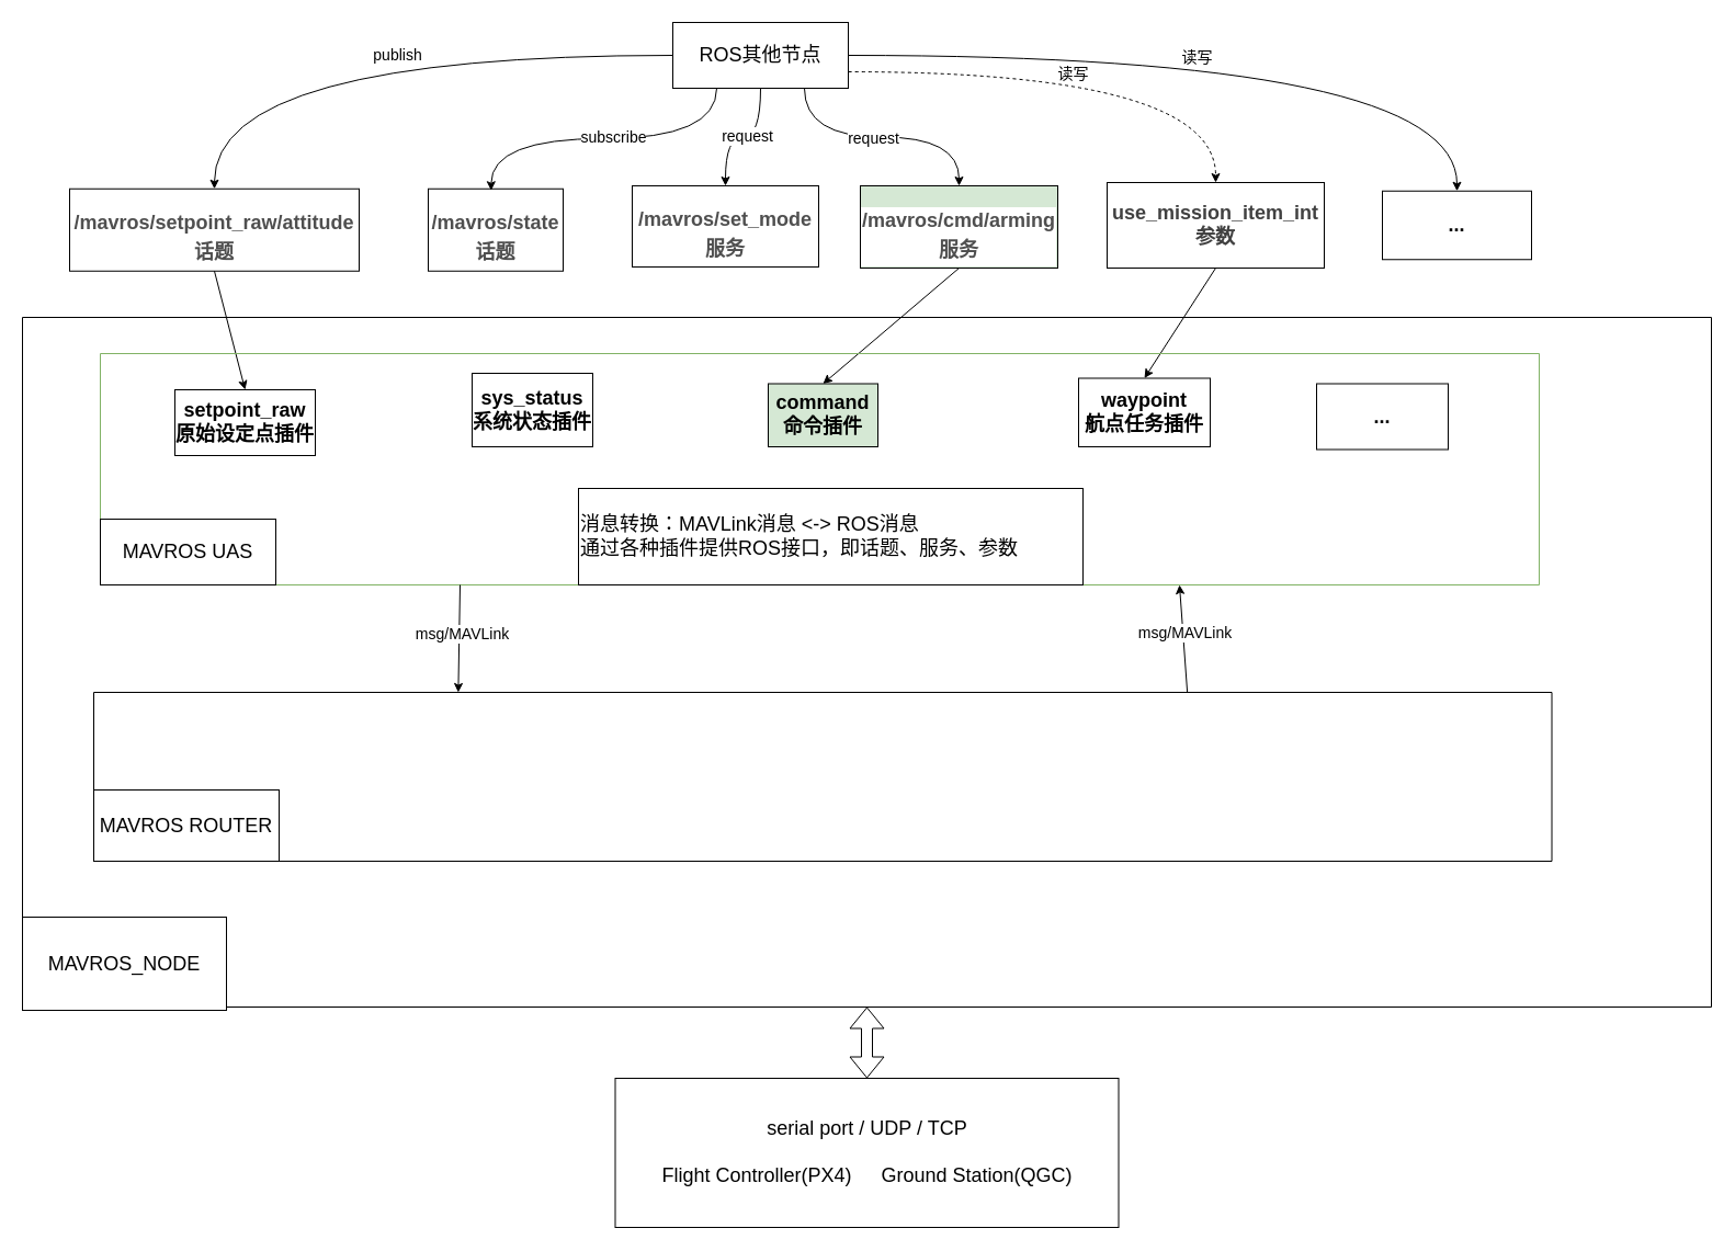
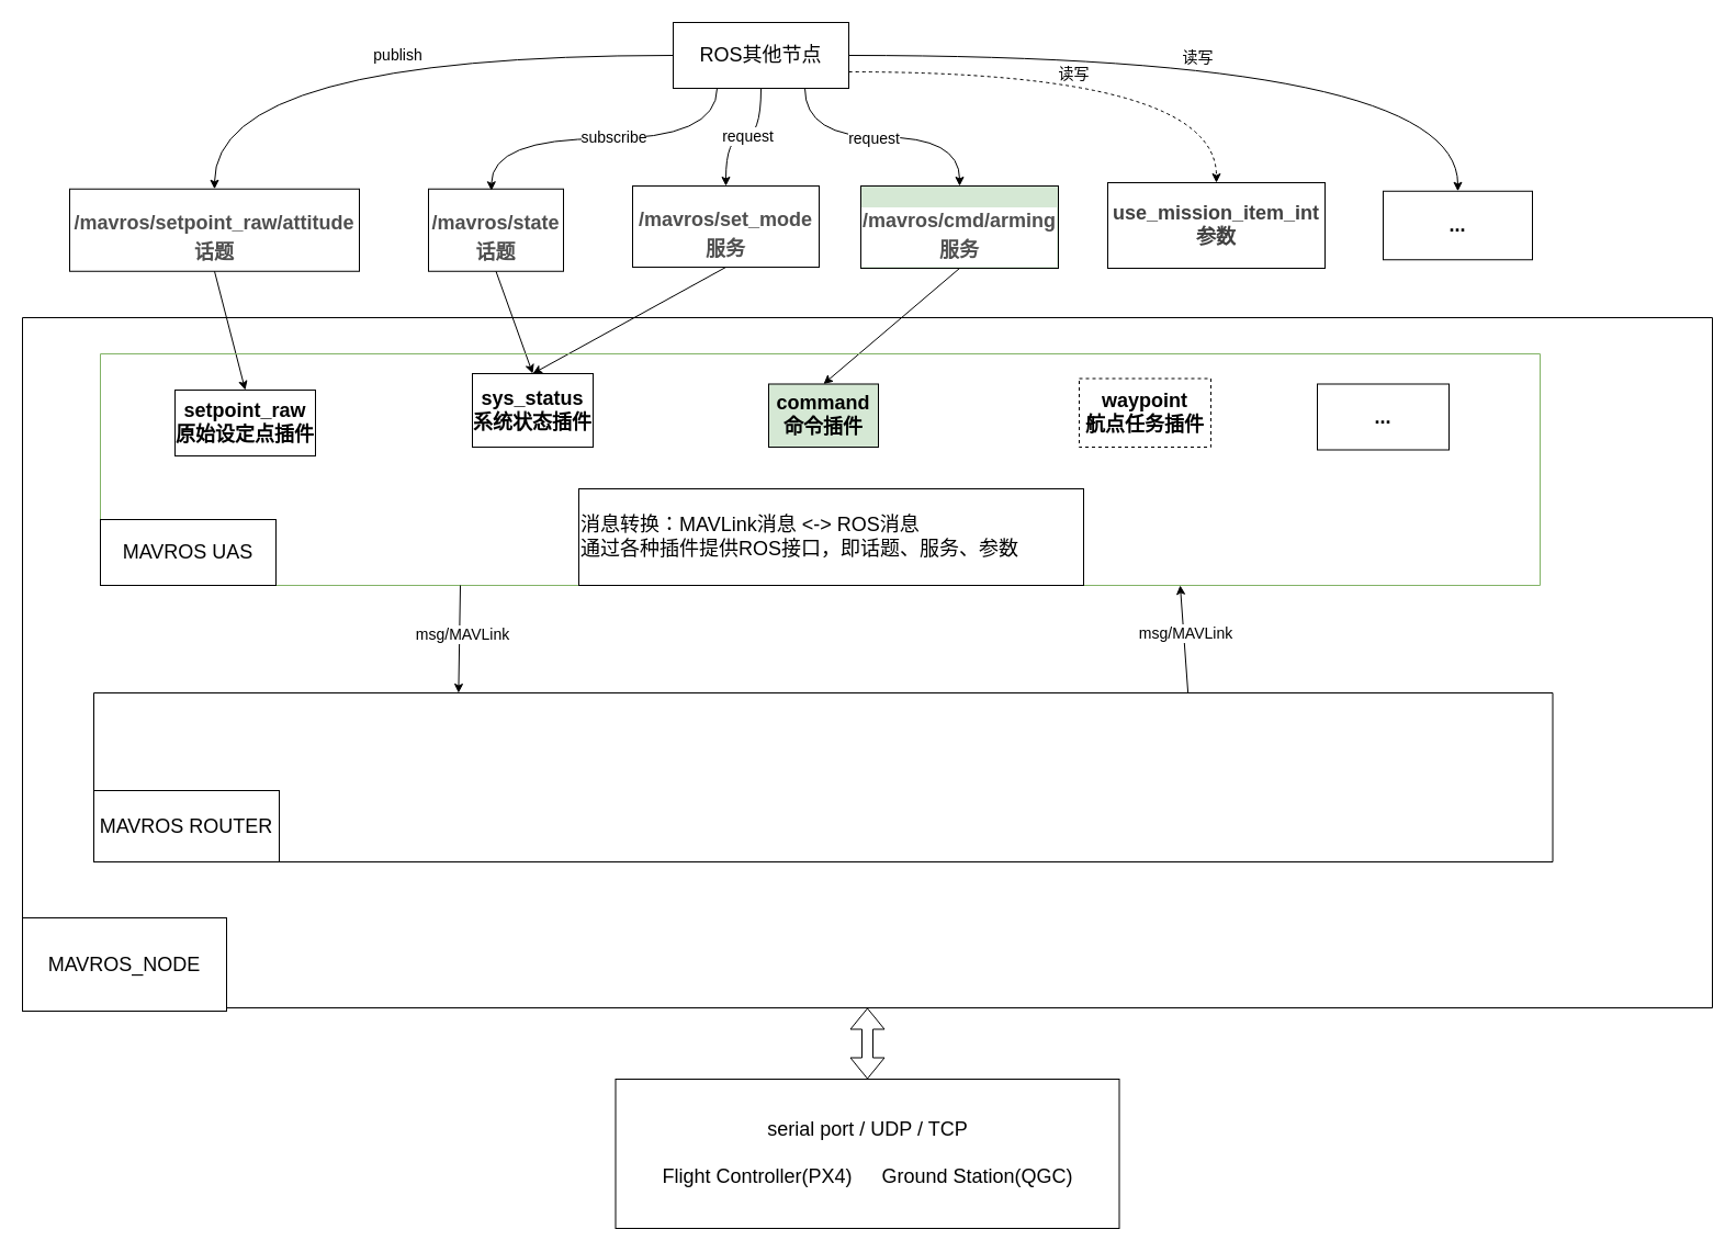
  <mxCell id="0" />
  <mxCell id="1" parent="0" />
  <mxCell id="2" value="&lt;font style=&quot;font-size: 18px;&quot;&gt;ROS其他节点&lt;/font&gt;" style="rounded=0;whiteSpace=wrap;html=1;" parent="1" vertex="1"><mxGeometry x="613" y="20" width="160" height="60" as="geometry" /></mxCell>
  <mxCell id="3" value="&lt;h5 style=&quot;box-sizing: border-box; outline: 0px; margin: 24px 0px 8px; padding: 0px; line-height: 24px; font-synthesis-style: auto; overflow-wrap: break-word; background-color: rgb(255, 255, 255); color: rgb(79, 79, 79);&quot;&gt;&lt;font style=&quot;font-size: 18px;&quot;&gt;/mavros/state话题&lt;/font&gt;&lt;/h5&gt;" style="rounded=0;whiteSpace=wrap;html=1;align=center;" parent="1" vertex="1"><mxGeometry x="390" y="171.75" width="123" height="75" as="geometry" /></mxCell>
  <mxCell id="4" value="&lt;h5 style=&quot;box-sizing: border-box; outline: 0px; margin: 24px 0px 8px; padding: 0px; line-height: 24px; font-synthesis-style: auto; overflow-wrap: break-word; color: rgb(79, 79, 79); background-color: rgb(255, 255, 255);&quot;&gt;&lt;font style=&quot;font-size: 18px;&quot;&gt;/mavros/setpoint_raw/attitude话题&lt;/font&gt;&lt;/h5&gt;" style="rounded=0;whiteSpace=wrap;html=1;align=center;" parent="1" vertex="1"><mxGeometry x="63" y="171.75" width="264" height="75" as="geometry" /></mxCell>
  <mxCell id="5" value="&lt;h5 style=&quot;box-sizing: border-box; outline: 0px; margin: 24px 0px 8px; padding: 0px; line-height: 24px; font-synthesis-style: auto; overflow-wrap: break-word; color: rgb(79, 79, 79); background-color: rgb(255, 255, 255);&quot;&gt;&lt;font style=&quot;font-size: 18px;&quot;&gt;/mavros/cmd/arming服务&lt;/font&gt;&lt;/h5&gt;" style="whiteSpace=wrap;html=1;align=center;fillColor=#d5e8d4;" parent="1" vertex="1"><mxGeometry x="784" y="169" width="180" height="75" as="geometry" /></mxCell>
  <mxCell id="6" value="&lt;h5 style=&quot;box-sizing: border-box; outline: 0px; margin: 24px 0px 8px; padding: 0px; line-height: 24px; font-synthesis-style: auto; overflow-wrap: break-word; color: rgb(79, 79, 79); background-color: rgb(255, 255, 255);&quot;&gt;&lt;font style=&quot;font-size: 18px;&quot;&gt;/mavros/set_mode服务&lt;/font&gt;&lt;/h5&gt;" style="rounded=0;whiteSpace=wrap;html=1;align=center;" parent="1" vertex="1"><mxGeometry x="576" y="169" width="170" height="74" as="geometry" /></mxCell>
  <mxCell id="7" value="&lt;span style=&quot;text-align: start; color: rgb(64, 64, 64);&quot;&gt;&lt;font style=&quot;font-size: 18px;&quot;&gt;&lt;b&gt;use_mission_item_int参数&lt;/b&gt;&lt;/font&gt;&lt;/span&gt;" style="rounded=0;whiteSpace=wrap;html=1;" parent="1" vertex="1"><mxGeometry x="1009" y="166" width="198" height="78" as="geometry" /></mxCell>
  <mxCell id="8" value="&lt;b&gt;&lt;font style=&quot;font-size: 18px;&quot;&gt;...&lt;/font&gt;&lt;/b&gt;" style="rounded=0;whiteSpace=wrap;html=1;" parent="1" vertex="1"><mxGeometry x="1260" y="173.75" width="136" height="62.5" as="geometry" /></mxCell>
  <mxCell id="9" style="edgeStyle=orthogonalEdgeStyle;rounded=0;orthogonalLoop=1;jettySize=auto;html=1;exitX=0.25;exitY=1;exitDx=0;exitDy=0;entryX=0.466;entryY=0.02;entryDx=0;entryDy=0;entryPerimeter=0;curved=1;" parent="1" source="2" target="3" edge="1"><mxGeometry relative="1" as="geometry" /></mxCell>
  <mxCell id="10" value="&lt;font style=&quot;font-size: 14px;&quot;&gt;subscribe&lt;/font&gt;" style="edgeLabel;html=1;align=center;verticalAlign=middle;resizable=0;points=[];" parent="9" vertex="1" connectable="0"><mxGeometry x="-0.066" y="-1" relative="1" as="geometry"><mxPoint as="offset" /></mxGeometry></mxCell>
  <mxCell id="11" style="edgeStyle=orthogonalEdgeStyle;rounded=0;orthogonalLoop=1;jettySize=auto;html=1;exitX=0;exitY=0.5;exitDx=0;exitDy=0;entryX=0.5;entryY=0;entryDx=0;entryDy=0;curved=1;" parent="1" source="2" target="4" edge="1"><mxGeometry relative="1" as="geometry"><mxPoint x="1034" y="94" as="sourcePoint" /><mxPoint x="570" y="209" as="targetPoint" /></mxGeometry></mxCell>
  <mxCell id="12" value="&lt;span style=&quot;font-size: 14px;&quot;&gt;publish&lt;/span&gt;" style="edgeLabel;html=1;align=center;verticalAlign=middle;resizable=0;points=[];" parent="11" vertex="1" connectable="0"><mxGeometry x="-0.066" y="-1" relative="1" as="geometry"><mxPoint as="offset" /></mxGeometry></mxCell>
  <mxCell id="13" style="edgeStyle=orthogonalEdgeStyle;rounded=0;orthogonalLoop=1;jettySize=auto;html=1;exitX=0.75;exitY=1;exitDx=0;exitDy=0;entryX=0.5;entryY=0;entryDx=0;entryDy=0;curved=1;" parent="1" source="2" target="5" edge="1"><mxGeometry relative="1" as="geometry"><mxPoint x="984" y="114" as="sourcePoint" /><mxPoint x="745" y="212" as="targetPoint" /></mxGeometry></mxCell>
  <mxCell id="14" value="&lt;span style=&quot;font-size: 14px;&quot;&gt;request&lt;/span&gt;" style="edgeLabel;html=1;align=center;verticalAlign=middle;resizable=0;points=[];" parent="13" vertex="1" connectable="0"><mxGeometry x="-0.066" y="-1" relative="1" as="geometry"><mxPoint as="offset" /></mxGeometry></mxCell>
  <mxCell id="15" style="edgeStyle=orthogonalEdgeStyle;rounded=0;orthogonalLoop=1;jettySize=auto;html=1;exitX=0.5;exitY=1;exitDx=0;exitDy=0;entryX=0.5;entryY=0;entryDx=0;entryDy=0;curved=1;" parent="1" source="2" target="6" edge="1"><mxGeometry relative="1" as="geometry"><mxPoint x="856" y="100" as="sourcePoint" /><mxPoint x="824" y="198" as="targetPoint" /></mxGeometry></mxCell>
  <mxCell id="16" value="&lt;span style=&quot;font-size: 14px;&quot;&gt;request&lt;/span&gt;" style="edgeLabel;html=1;align=center;verticalAlign=middle;resizable=0;points=[];" parent="15" vertex="1" connectable="0"><mxGeometry x="-0.066" y="-1" relative="1" as="geometry"><mxPoint as="offset" /></mxGeometry></mxCell>
  <mxCell id="17" style="edgeStyle=orthogonalEdgeStyle;rounded=0;orthogonalLoop=1;jettySize=auto;html=1;exitX=1;exitY=0.75;exitDx=0;exitDy=0;entryX=0.5;entryY=0;entryDx=0;entryDy=0;curved=1;dashed=1;" parent="1" source="2" target="7" edge="1"><mxGeometry relative="1" as="geometry"><mxPoint x="936" y="90" as="sourcePoint" /><mxPoint x="1078" y="189" as="targetPoint" /></mxGeometry></mxCell>
  <mxCell id="18" value="&lt;span style=&quot;font-size: 14px;&quot;&gt;读写&lt;/span&gt;" style="edgeLabel;html=1;align=center;verticalAlign=middle;resizable=0;points=[];" parent="17" vertex="1" connectable="0"><mxGeometry x="-0.066" y="-1" relative="1" as="geometry"><mxPoint as="offset" /></mxGeometry></mxCell>
  <mxCell id="19" style="edgeStyle=orthogonalEdgeStyle;rounded=0;orthogonalLoop=1;jettySize=auto;html=1;exitX=1;exitY=0.5;exitDx=0;exitDy=0;entryX=0.5;entryY=0;entryDx=0;entryDy=0;curved=1;" parent="1" source="2" target="8" edge="1"><mxGeometry relative="1" as="geometry"><mxPoint x="1034" y="57" as="sourcePoint" /><mxPoint x="1339" y="181" as="targetPoint" /></mxGeometry></mxCell>
  <mxCell id="20" value="&lt;span style=&quot;font-size: 14px;&quot;&gt;读写&lt;/span&gt;" style="edgeLabel;html=1;align=center;verticalAlign=middle;resizable=0;points=[];" parent="19" vertex="1" connectable="0"><mxGeometry x="-0.066" y="-1" relative="1" as="geometry"><mxPoint as="offset" /></mxGeometry></mxCell>
  <mxCell id="21" value="" style="endArrow=classic;html=1;rounded=0;exitX=0.5;exitY=1;exitDx=0;exitDy=0;entryX=0.5;entryY=0;entryDx=0;entryDy=0;" parent="1" source="4" target="28" edge="1"><mxGeometry width="50" height="50" relative="1" as="geometry"><mxPoint x="276" y="305" as="sourcePoint" /><mxPoint x="326" y="255" as="targetPoint" /></mxGeometry></mxCell>
+ <mxCell id="22" value="" style="endArrow=classic;html=1;rounded=0;exitX=0.5;exitY=1;exitDx=0;exitDy=0;entryX=0.5;entryY=0;entryDx=0;entryDy=0;" parent="1" source="3" target="29" edge="1"><mxGeometry width="50" height="50" relative="1" as="geometry"><mxPoint x="827" y="501" as="sourcePoint" /><mxPoint x="877" y="451" as="targetPoint" /></mxGeometry></mxCell>
+ <mxCell id="23" value="" style="endArrow=classic;html=1;rounded=0;exitX=0.5;exitY=1;exitDx=0;exitDy=0;entryX=0.5;entryY=0;entryDx=0;entryDy=0;" parent="1" source="6" target="29" edge="1"><mxGeometry width="50" height="50" relative="1" as="geometry"><mxPoint x="611" y="324" as="sourcePoint" /><mxPoint x="661" y="274" as="targetPoint" /></mxGeometry></mxCell>
  <mxCell id="24" value="" style="endArrow=classic;html=1;rounded=0;exitX=0.5;exitY=1;exitDx=0;exitDy=0;entryX=0.5;entryY=0;entryDx=0;entryDy=0;" parent="1" source="5" target="30" edge="1"><mxGeometry width="50" height="50" relative="1" as="geometry"><mxPoint x="882" y="320" as="sourcePoint" /><mxPoint x="932" y="270" as="targetPoint" /></mxGeometry></mxCell>
- <mxCell id="25" value="" style="endArrow=classic;html=1;rounded=0;exitX=0.5;exitY=1;exitDx=0;exitDy=0;entryX=0.5;entryY=0;entryDx=0;entryDy=0;" parent="1" source="7" target="31" edge="1"><mxGeometry width="50" height="50" relative="1" as="geometry"><mxPoint x="827" y="501" as="sourcePoint" /><mxPoint x="877" y="451" as="targetPoint" /><Array as="points" /></mxGeometry></mxCell>
  <mxCell id="26" value="" style="swimlane;startSize=0;fillColor=#D5E8D4;" parent="1" vertex="1"><mxGeometry x="20" y="289" width="1540" height="629" as="geometry"><mxRectangle x="200" y="200" width="50" height="40" as="alternateBounds" /></mxGeometry></mxCell>
  <mxCell id="27" value="" style="swimlane;startSize=0;fillColor=#d5e8d4;strokeColor=#82b366;fillStyle=auto;shadow=0;gradientColor=none;" parent="26" vertex="1"><mxGeometry x="71" y="33" width="1312" height="211" as="geometry" /></mxCell>
  <mxCell id="28" value="&lt;font style=&quot;font-size: 18px;&quot;&gt;&lt;b&gt;setpoint_raw原始设定点插件&lt;/b&gt;&lt;/font&gt;" style="whiteSpace=wrap;html=1;" parent="27" vertex="1"><mxGeometry x="68" y="33" width="128" height="60" as="geometry" /></mxCell>
  <mxCell id="29" value="&lt;span style=&quot;font-size: 18px; background-color: rgb(255, 255, 255);&quot;&gt;&lt;b&gt;sys_status系统状态插件&lt;/b&gt;&lt;/span&gt;" style="whiteSpace=wrap;html=1;" parent="27" vertex="1"><mxGeometry x="339" y="18" width="110" height="67" as="geometry" /></mxCell>
  <mxCell id="30" value="&lt;font style=&quot;font-size: 18px;&quot;&gt;&lt;b&gt;command命令插件&lt;/b&gt;&lt;/font&gt;" style="rounded=0;whiteSpace=wrap;html=1;fillColor=#d5e8d4;" parent="27" vertex="1"><mxGeometry x="609" y="27.5" width="100" height="57.5" as="geometry" /></mxCell>
- <mxCell id="31" value="&lt;font style=&quot;font-size: 18px;&quot;&gt;&lt;b&gt;waypoint&lt;/b&gt;&lt;/font&gt;&lt;div&gt;&lt;font style=&quot;font-size: 18px;&quot;&gt;&lt;b&gt;航点任务插件&lt;/b&gt;&lt;/font&gt;&lt;/div&gt;" style="whiteSpace=wrap;html=1;" parent="27" vertex="1"><mxGeometry x="892" y="22.5" width="120" height="62.5" as="geometry" /></mxCell>
+ <mxCell id="31" value="&lt;font style=&quot;font-size: 18px;&quot;&gt;&lt;b&gt;waypoint&lt;/b&gt;&lt;/font&gt;&lt;div&gt;&lt;font style=&quot;font-size: 18px;&quot;&gt;&lt;b&gt;航点任务插件&lt;/b&gt;&lt;/font&gt;&lt;/div&gt;" style="whiteSpace=wrap;html=1;dashed=1;" parent="27" vertex="1"><mxGeometry x="892" y="22.5" width="120" height="62.5" as="geometry" /></mxCell>
  <mxCell id="32" value="&lt;font style=&quot;font-size: 18px;&quot;&gt;&lt;b&gt;...&lt;/b&gt;&lt;/font&gt;" style="whiteSpace=wrap;html=1;" parent="27" vertex="1"><mxGeometry x="1109" y="27.5" width="120" height="60" as="geometry" /></mxCell>
  <mxCell id="33" value="&lt;font style=&quot;font-size: 18px;&quot;&gt;MAVROS UAS&lt;/font&gt;" style="rounded=0;whiteSpace=wrap;html=1;" parent="27" vertex="1"><mxGeometry y="151" width="160" height="60" as="geometry" /></mxCell>
  <mxCell id="34" value="&lt;font style=&quot;font-size: 18px;&quot;&gt;消息转换：MAVLink消息 &amp;lt;-&amp;gt; ROS消息&lt;/font&gt;&lt;div&gt;&lt;span style=&quot;font-size: 18px;&quot;&gt;通过各种插件提供ROS接口，即话题、服务、参数&lt;/span&gt;&lt;/div&gt;" style="whiteSpace=wrap;html=1;align=left;" parent="27" vertex="1"><mxGeometry x="436" y="123" width="460" height="88" as="geometry" /></mxCell>
  <mxCell id="35" value="" style="swimlane;startSize=0;" parent="26" vertex="1"><mxGeometry x="65" y="342" width="1329.5" height="154" as="geometry" /></mxCell>
  <mxCell id="36" value="&lt;font style=&quot;font-size: 18px;&quot;&gt;MAVROS ROUTER&lt;/font&gt;" style="rounded=0;whiteSpace=wrap;html=1;" parent="35" vertex="1"><mxGeometry y="89" width="169" height="65" as="geometry" /></mxCell>
  <mxCell id="37" value="" style="endArrow=classic;html=1;rounded=0;exitX=0.25;exitY=1;exitDx=0;exitDy=0;entryX=0.25;entryY=0;entryDx=0;entryDy=0;" parent="26" source="27" target="35" edge="1"><mxGeometry width="50" height="50" relative="1" as="geometry"><mxPoint x="794" y="484" as="sourcePoint" /><mxPoint x="844" y="434" as="targetPoint" /></mxGeometry></mxCell>
  <mxCell id="38" value="&lt;font style=&quot;font-size: 14px;&quot;&gt;msg/MAVLink&lt;/font&gt;" style="edgeLabel;html=1;align=center;verticalAlign=middle;resizable=0;points=[];" parent="37" vertex="1" connectable="0"><mxGeometry x="-0.103" y="2" relative="1" as="geometry"><mxPoint as="offset" /></mxGeometry></mxCell>
  <mxCell id="39" value="" style="endArrow=classic;html=1;rounded=0;exitX=0.75;exitY=0;exitDx=0;exitDy=0;entryX=0.75;entryY=1;entryDx=0;entryDy=0;" parent="26" source="35" target="27" edge="1"><mxGeometry width="50" height="50" relative="1" as="geometry"><mxPoint x="804" y="200" as="sourcePoint" /><mxPoint x="854" y="150" as="targetPoint" /></mxGeometry></mxCell>
  <mxCell id="40" value="&lt;font style=&quot;font-size: 14px;&quot;&gt;msg/MAVLink&lt;/font&gt;" style="edgeLabel;html=1;align=center;verticalAlign=middle;resizable=0;points=[];" parent="39" vertex="1" connectable="0"><mxGeometry x="0.117" y="-1" relative="1" as="geometry"><mxPoint as="offset" /></mxGeometry></mxCell>
  <mxCell id="41" value="&lt;font style=&quot;font-size: 18px;&quot;&gt;MAVROS_NODE&lt;/font&gt;" style="whiteSpace=wrap;html=1;" parent="26" vertex="1"><mxGeometry y="547" width="186" height="85" as="geometry" /></mxCell>
  <mxCell id="42" value="&lt;font style=&quot;font-size: 18px;&quot;&gt;serial port / UDP / TCP&lt;/font&gt;&lt;div&gt;&lt;font style=&quot;font-size: 18px;&quot;&gt;&lt;br&gt;&lt;/font&gt;&lt;div&gt;&lt;font style=&quot;font-size: 18px;&quot;&gt;Flight Controller(PX4)&lt;span style=&quot;white-space: pre;&quot;&gt;&#09;&lt;/span&gt;Ground Station(QGC)&lt;/font&gt;&lt;/div&gt;&lt;/div&gt;" style="rounded=0;whiteSpace=wrap;html=1;" parent="1" vertex="1"><mxGeometry x="560.5" y="983" width="459" height="136" as="geometry" /></mxCell>
  <mxCell id="43" value="" style="shape=flexArrow;endArrow=classic;startArrow=classic;html=1;rounded=0;entryX=0.5;entryY=1;entryDx=0;entryDy=0;" parent="1" source="42" target="26" edge="1"><mxGeometry width="100" height="100" relative="1" as="geometry"><mxPoint x="802" y="759" as="sourcePoint" /><mxPoint x="902" y="659" as="targetPoint" /></mxGeometry></mxCell>
